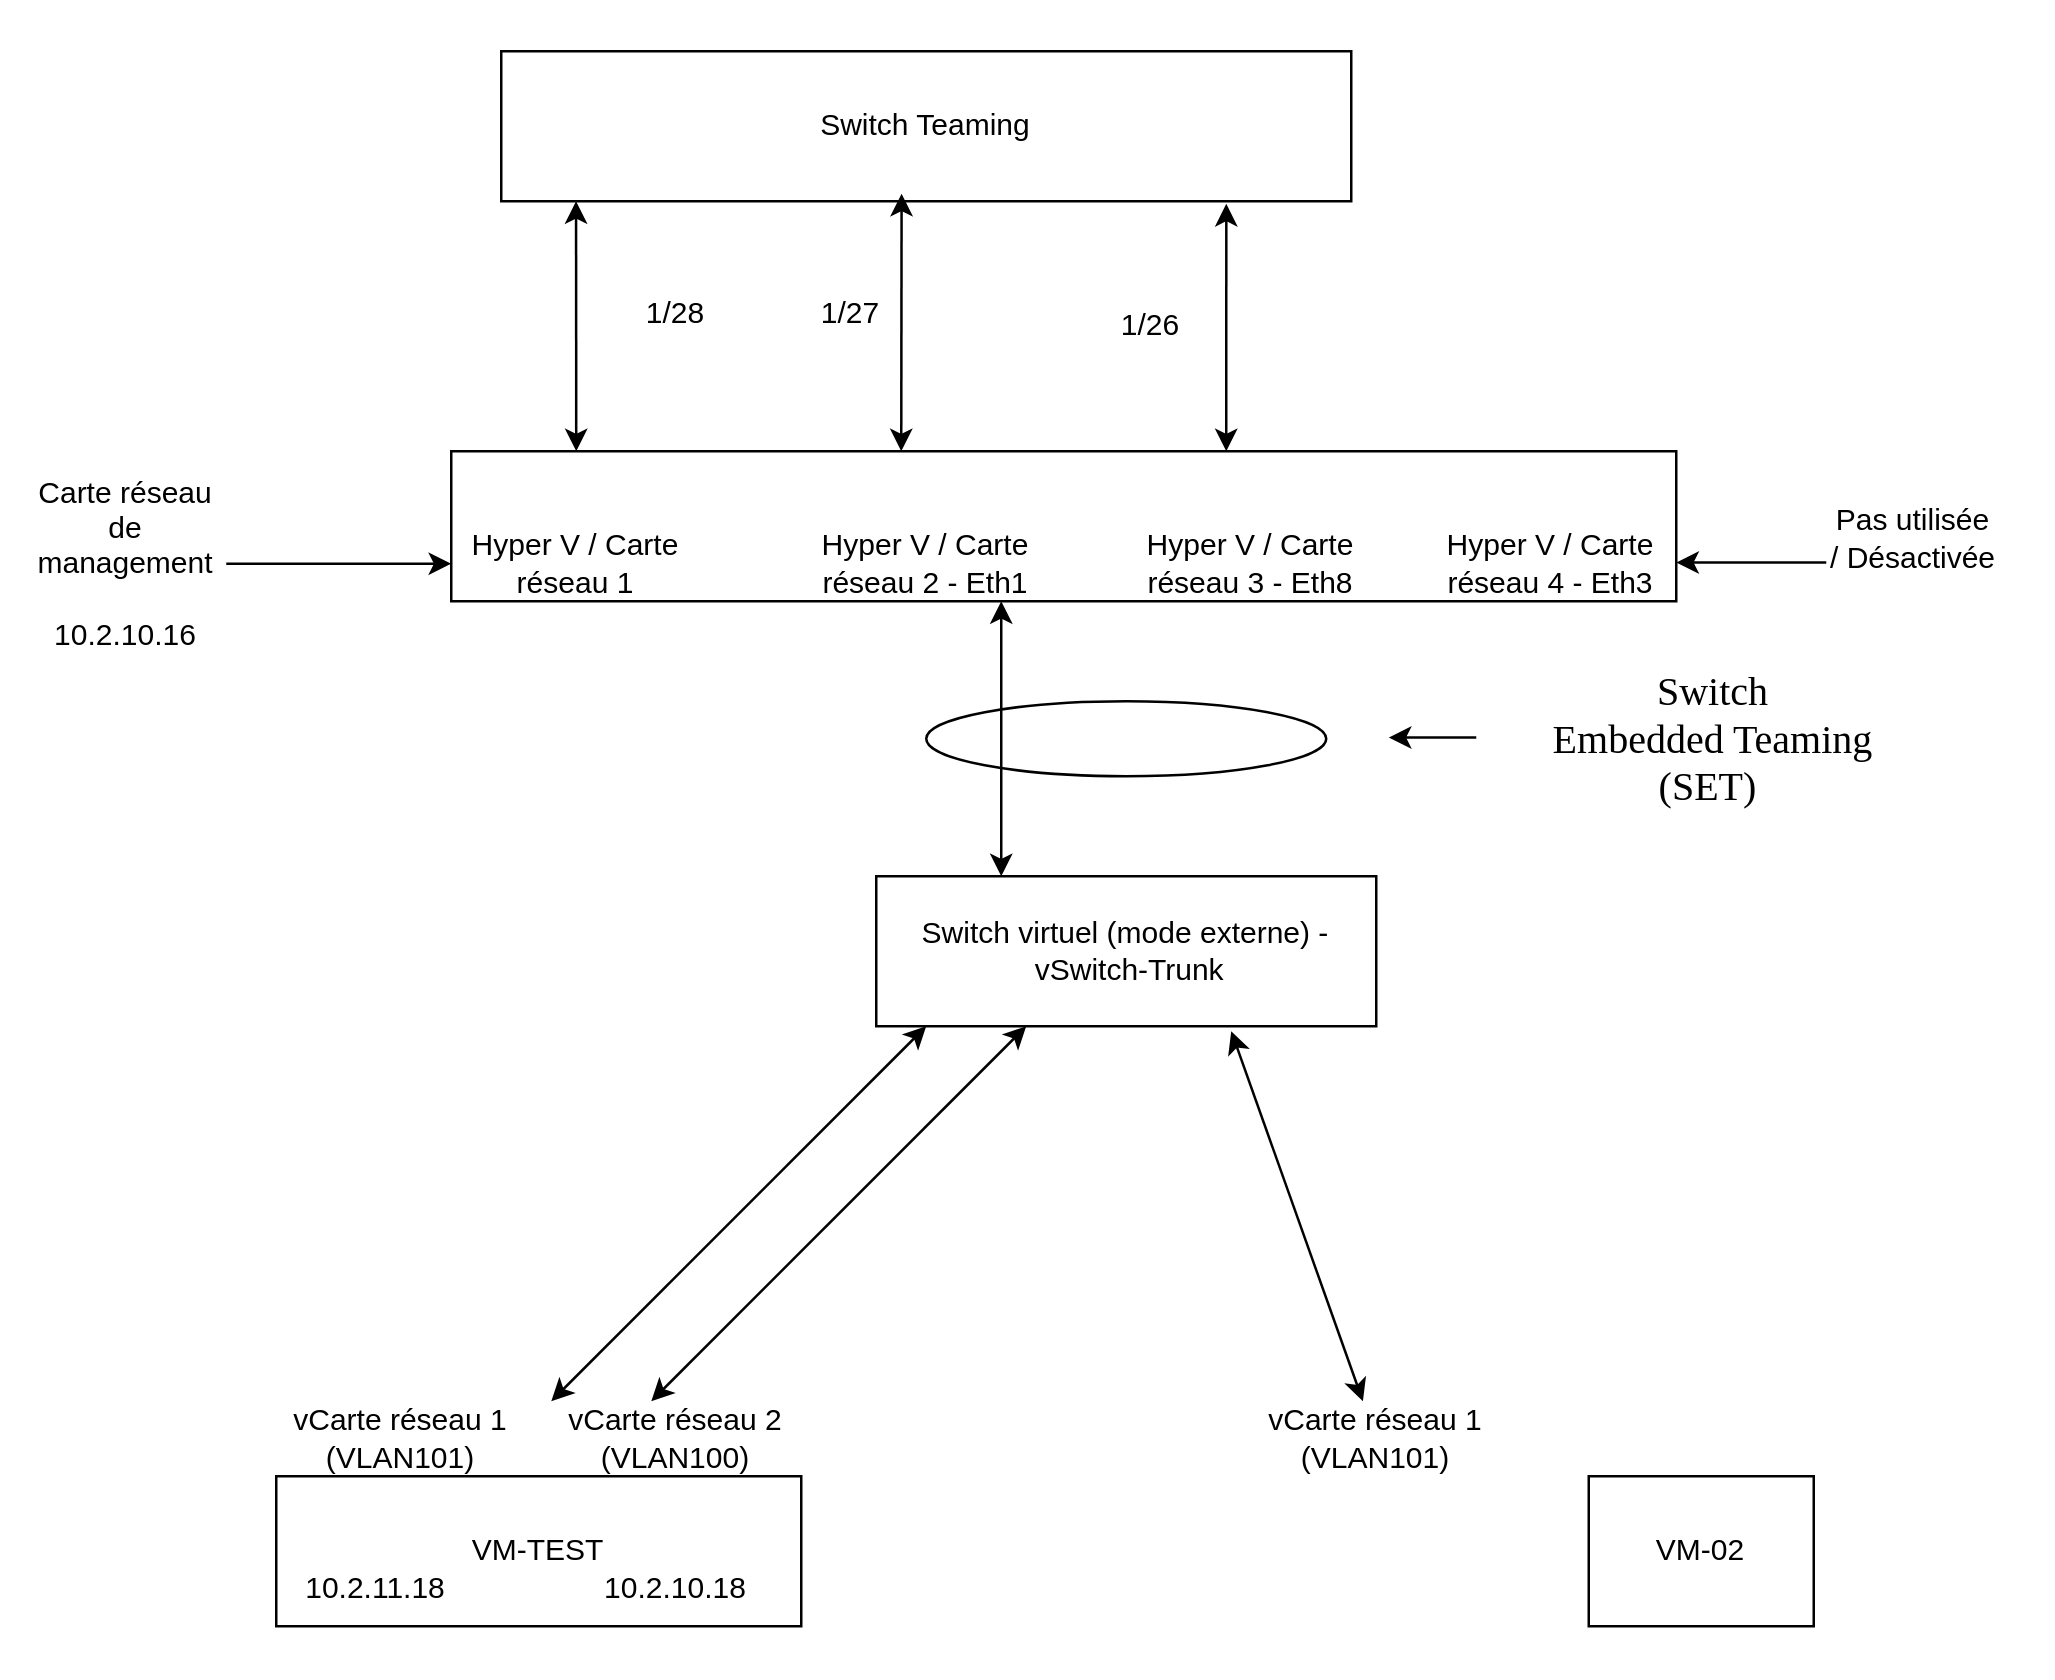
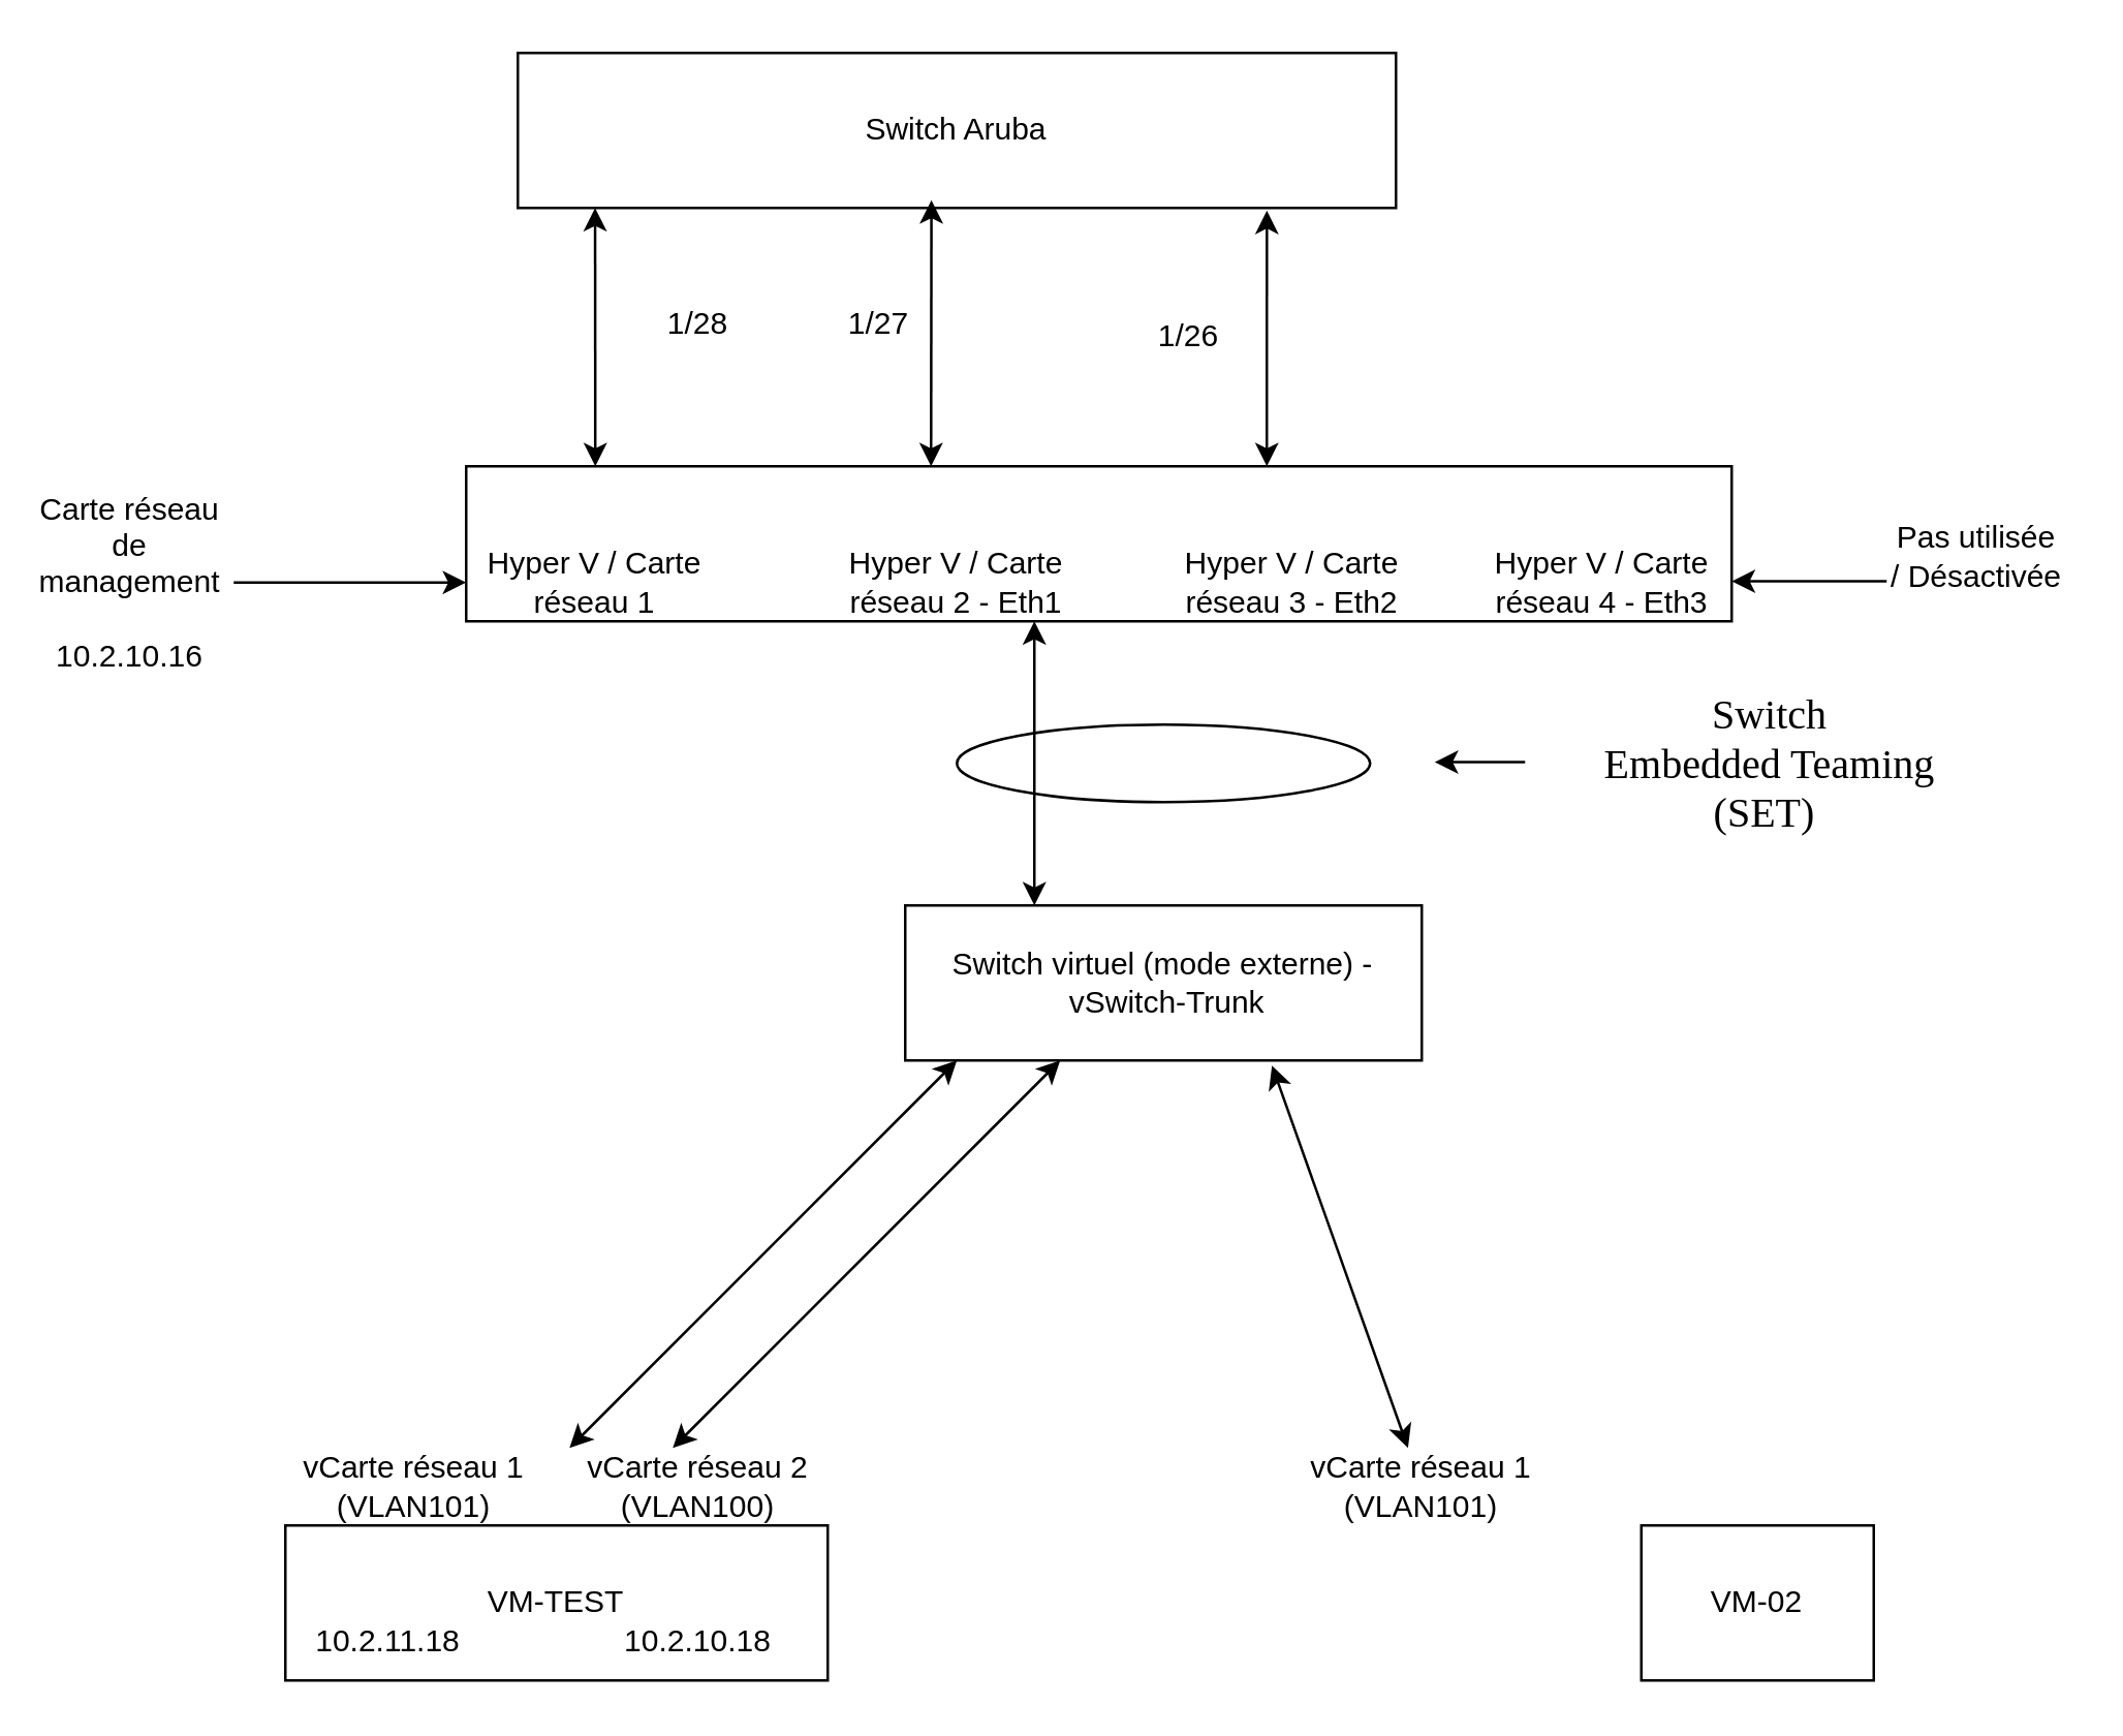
  <mxCell id="0" />
  <mxCell id="1" parent="0" />
  <mxCell id="2" value="" style="ellipse;whiteSpace=wrap;html=1;" vertex="1" parent="1"><mxGeometry x="370" y="280" width="160" height="30" as="geometry" /></mxCell>
  <mxCell id="3" value="" style="rounded=0;whiteSpace=wrap;html=1;" vertex="1" parent="1"><mxGeometry x="180" y="180" width="490" height="60" as="geometry" /></mxCell>
  <mxCell id="4" value="Hyper V / Carte réseau 1" style="text;html=1;align=center;verticalAlign=middle;whiteSpace=wrap;rounded=0;" vertex="1" parent="1"><mxGeometry x="180" y="210" width="100" height="30" as="geometry" /></mxCell>
  <mxCell id="5" value="Hyper V / Carte réseau 2 - Eth1" style="text;html=1;align=center;verticalAlign=middle;whiteSpace=wrap;rounded=0;" vertex="1" parent="1"><mxGeometry x="320" y="210" width="100" height="30" as="geometry" /></mxCell>
  <mxCell id="6" value="VM-TEST" style="rounded=0;whiteSpace=wrap;html=1;" vertex="1" parent="1"><mxGeometry x="110" y="590" width="210" height="60" as="geometry" /></mxCell>
  <mxCell id="7" value="vCarte réseau 1 (VLAN101)" style="text;html=1;align=center;verticalAlign=middle;whiteSpace=wrap;rounded=0;" vertex="1" parent="1"><mxGeometry x="110" y="560" width="100" height="30" as="geometry" /></mxCell>
  <mxCell id="8" value="vCarte réseau 2&lt;div&gt;(VLAN100)&lt;/div&gt;" style="text;html=1;align=center;verticalAlign=middle;whiteSpace=wrap;rounded=0;" vertex="1" parent="1"><mxGeometry x="220" y="560" width="100" height="30" as="geometry" /></mxCell>
  <mxCell id="9" value="Switch virtuel (mode externe) -&amp;nbsp;vSwitch-Trunk" style="rounded=0;whiteSpace=wrap;html=1;" vertex="1" parent="1"><mxGeometry x="350" y="350" width="200" height="60" as="geometry" /></mxCell>
  <mxCell id="10" value="" style="endArrow=classic;html=1;rounded=0;" edge="1" parent="1" target="4"><mxGeometry width="50" height="50" relative="1" as="geometry"><mxPoint x="90" y="225" as="sourcePoint" /><mxPoint x="210" y="50" as="targetPoint" /></mxGeometry></mxCell>
  <mxCell id="11" value="Carte réseau de management&lt;div&gt;&lt;br&gt;&lt;/div&gt;&lt;div&gt;10.2.10.16&lt;/div&gt;" style="text;html=1;align=center;verticalAlign=middle;whiteSpace=wrap;rounded=0;" vertex="1" parent="1"><mxGeometry x="20" y="210" width="60" height="30" as="geometry" /></mxCell>
  <mxCell id="12" value="" style="endArrow=classic;startArrow=classic;html=1;rounded=0;exitX=0.3;exitY=1;exitDx=0;exitDy=0;exitPerimeter=0;" edge="1" parent="1" source="9"><mxGeometry width="50" height="50" relative="1" as="geometry"><mxPoint x="200" y="500" as="sourcePoint" /><mxPoint x="260" y="560" as="targetPoint" /></mxGeometry></mxCell>
- <mxCell id="13" value="Switch Teaming" style="rounded=0;whiteSpace=wrap;html=1;" vertex="1" parent="1"><mxGeometry x="200" y="20" width="340" height="60" as="geometry" /></mxCell>
+ <mxCell id="13" value="Switch Aruba" style="rounded=0;whiteSpace=wrap;html=1;" vertex="1" parent="1"><mxGeometry x="200" y="20" width="340" height="60" as="geometry" /></mxCell>
  <mxCell id="14" value="1/28" style="text;html=1;align=center;verticalAlign=middle;whiteSpace=wrap;rounded=0;" vertex="1" parent="1"><mxGeometry x="240" y="110" width="60" height="30" as="geometry" /></mxCell>
  <mxCell id="15" value="1/26" style="text;html=1;align=center;verticalAlign=middle;whiteSpace=wrap;rounded=0;" vertex="1" parent="1"><mxGeometry x="430" y="115" width="60" height="30" as="geometry" /></mxCell>
  <mxCell id="16" value="" style="endArrow=classic;startArrow=classic;html=1;rounded=0;entryX=0.8;entryY=1;entryDx=0;entryDy=0;entryPerimeter=0;" edge="1" parent="1" target="5"><mxGeometry width="50" height="50" relative="1" as="geometry"><mxPoint x="400" y="350" as="sourcePoint" /><mxPoint x="465" y="247" as="targetPoint" /></mxGeometry></mxCell>
  <mxCell id="17" value="1/27" style="text;html=1;align=center;verticalAlign=middle;whiteSpace=wrap;rounded=0;" vertex="1" parent="1"><mxGeometry x="310" y="110" width="60" height="30" as="geometry" /></mxCell>
- <mxCell id="18" value="Hyper V / Carte réseau 3 - Eth8" style="text;html=1;align=center;verticalAlign=middle;whiteSpace=wrap;rounded=0;" vertex="1" parent="1"><mxGeometry x="450" y="210" width="100" height="30" as="geometry" /></mxCell>
+ <mxCell id="18" value="Hyper V / Carte réseau 3 - Eth2" style="text;html=1;align=center;verticalAlign=middle;whiteSpace=wrap;rounded=0;" vertex="1" parent="1"><mxGeometry x="450" y="210" width="100" height="30" as="geometry" /></mxCell>
  <mxCell id="19" value="" style="endArrow=classic;startArrow=classic;html=1;rounded=0;exitX=0.3;exitY=1;exitDx=0;exitDy=0;exitPerimeter=0;" edge="1" parent="1"><mxGeometry width="50" height="50" relative="1" as="geometry"><mxPoint x="370" y="410" as="sourcePoint" /><mxPoint x="220" y="560" as="targetPoint" /></mxGeometry></mxCell>
  <mxCell id="20" value="VM-02" style="rounded=0;whiteSpace=wrap;html=1;" vertex="1" parent="1"><mxGeometry x="635" y="590" width="90" height="60" as="geometry" /></mxCell>
  <mxCell id="21" value="vCarte réseau 1 (VLAN101)" style="text;html=1;align=center;verticalAlign=middle;whiteSpace=wrap;rounded=0;" vertex="1" parent="1"><mxGeometry x="500" y="560" width="100" height="30" as="geometry" /></mxCell>
  <mxCell id="22" value="" style="endArrow=classic;startArrow=classic;html=1;rounded=0;entryX=0.71;entryY=1.033;entryDx=0;entryDy=0;entryPerimeter=0;" edge="1" parent="1" source="21" target="9"><mxGeometry width="50" height="50" relative="1" as="geometry"><mxPoint x="460" y="540" as="sourcePoint" /><mxPoint x="510" y="490" as="targetPoint" /></mxGeometry></mxCell>
  <mxCell id="23" value="Hyper V / Carte réseau 4 - Eth3" style="text;html=1;align=center;verticalAlign=middle;whiteSpace=wrap;rounded=0;" vertex="1" parent="1"><mxGeometry x="570" y="210" width="100" height="30" as="geometry" /></mxCell>
  <mxCell id="24" value="Pas utilisée / Désactivée" style="text;html=1;align=center;verticalAlign=middle;whiteSpace=wrap;rounded=0;" vertex="1" parent="1"><mxGeometry x="730" y="200" width="70" height="30" as="geometry" /></mxCell>
  <mxCell id="25" value="" style="endArrow=classic;html=1;rounded=0;" edge="1" parent="1"><mxGeometry width="50" height="50" relative="1" as="geometry"><mxPoint x="730" y="224.5" as="sourcePoint" /><mxPoint x="670" y="224.5" as="targetPoint" /></mxGeometry></mxCell>
  <mxCell id="26" value="10.2.10.18" style="text;html=1;align=center;verticalAlign=middle;whiteSpace=wrap;rounded=0;" vertex="1" parent="1"><mxGeometry x="240" y="620" width="60" height="30" as="geometry" /></mxCell>
  <mxCell id="27" value="10.2.11.18" style="text;html=1;align=center;verticalAlign=middle;whiteSpace=wrap;rounded=0;" vertex="1" parent="1"><mxGeometry x="120" y="620" width="60" height="30" as="geometry" /></mxCell>
  <mxCell id="28" value="" style="endArrow=classic;startArrow=classic;html=1;rounded=0;entryX=0.471;entryY=0.95;entryDx=0;entryDy=0;entryPerimeter=0;" edge="1" parent="1" target="13"><mxGeometry width="50" height="50" relative="1" as="geometry"><mxPoint x="360" y="180" as="sourcePoint" /><mxPoint x="410" y="130" as="targetPoint" /></mxGeometry></mxCell>
  <mxCell id="29" value="" style="endArrow=classic;startArrow=classic;html=1;rounded=0;entryX=0.853;entryY=1.017;entryDx=0;entryDy=0;entryPerimeter=0;" edge="1" parent="1" target="13"><mxGeometry width="50" height="50" relative="1" as="geometry"><mxPoint x="490" y="180" as="sourcePoint" /><mxPoint x="540" y="130" as="targetPoint" /></mxGeometry></mxCell>
  <mxCell id="30" value="" style="endArrow=classic;startArrow=classic;html=1;rounded=0;entryX=0.088;entryY=1;entryDx=0;entryDy=0;entryPerimeter=0;" edge="1" parent="1" target="13"><mxGeometry width="50" height="50" relative="1" as="geometry"><mxPoint x="230" y="180" as="sourcePoint" /><mxPoint x="280" y="130" as="targetPoint" /></mxGeometry></mxCell>
  <mxCell id="31" value="&lt;span style=&quot;font-size:12.0pt;line-height:&lt;br/&gt;115%;font-family:&amp;quot;Cambria&amp;quot;,serif;mso-ascii-theme-font:minor-latin;mso-fareast-font-family:&lt;br/&gt;&amp;quot;MS Mincho&amp;quot;;mso-fareast-theme-font:minor-fareast;mso-hansi-theme-font:minor-latin;&lt;br/&gt;mso-bidi-font-family:&amp;quot;Times New Roman&amp;quot;;mso-bidi-theme-font:minor-bidi;&lt;br/&gt;mso-ansi-language:EN-US;mso-fareast-language:EN-US;mso-bidi-language:AR-SA&quot; lang=&quot;EN-US&quot;&gt;Switch&lt;br/&gt;Embedded Teaming (SET)&amp;nbsp;&lt;/span&gt;" style="text;html=1;align=center;verticalAlign=middle;whiteSpace=wrap;rounded=0;" vertex="1" parent="1"><mxGeometry x="600" y="280" width="170" height="30" as="geometry" /></mxCell>
  <mxCell id="32" value="" style="endArrow=classic;html=1;rounded=0;" edge="1" parent="1"><mxGeometry width="50" height="50" relative="1" as="geometry"><mxPoint x="590" y="294.5" as="sourcePoint" /><mxPoint x="555" y="294.5" as="targetPoint" /></mxGeometry></mxCell>
